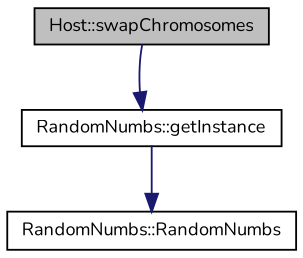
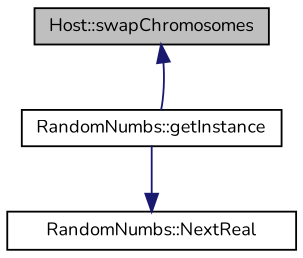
  digraph {
    fontname=Nunito
    rankdir=TB
    node [color=black fillcolor=white fontname=Nunito fontsize=10 shape=record style=filled]
    edge [color=midnightblue fontname=Nunito fontsize=10 labelfontname=Helvetica labelfontsize=10 style=solid]
    n1 [fillcolor=grey75 fontcolor=black height=0.2 label="Host::swapChromosomes" width=0.4]
    n2 [height=0.2 label="RandomNumbs::getInstance" width=0.4]
-   n3 [height=0.2 label="RandomNumbs::RandomNumbs" width=0.4]
-   n1 -> n2
+   n3 [height=0.2 label="RandomNumbs::NextReal" width=0.4]
+   n2 -> n1
    n2 -> n3
  }
